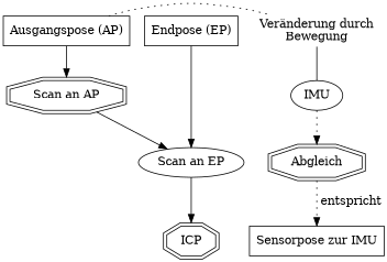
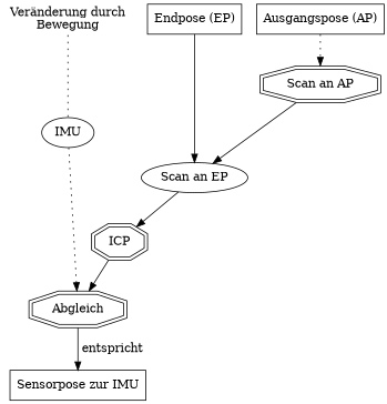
  digraph {
    node [group=g2 shape=rectangle]
    n1 [group=g1 label="Ausgangspose (AP)"]
    n2 [label="Veränderung durch\nBewegung" shape=none]
    n3 [group=g3 label="Endpose (EP)"]
    n4 [group=g1 label="Scan an AP" shape=doubleoctagon]
    n5 [label=IMU shape=""]
    n6 [group=g3 label="Scan an EP" shape=""]
    n7 [label=Abgleich shape=doubleoctagon]
    n8 [label=ICP shape=doubleoctagon]
    n9 [label="Sensorpose zur IMU"]
    subgraph sub_1 {
      rank=same
      n1
      n2
      n3
    }
-   n1 -> n2 [arrowhead=none style=dotted]
-   n1 -> n4
-   n2 -> n5 [arrowhead=none style=solid]
+   n1 -> n4 [style=dotted]
+   n2 -> n5 [arrowhead=none style=dotted]
    n3 -> n6
    n4 -> n6
    n5 -> n7 [style=dotted]
    n6 -> n8
-   n7 -> n9 [label=" entspricht" style=dotted]
+   n7 -> n9 [label=" entspricht"]
+   n8 -> n7
  }
